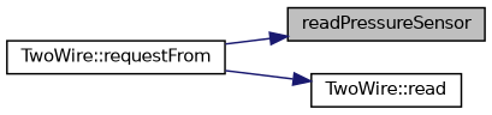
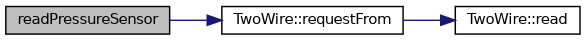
  digraph {
    rankdir=LR
    node [color=black fillcolor=white fontname=Helvetica fontsize=10 shape=record style=filled]
    edge [color=midnightblue fontname=Helvetica fontsize=10 labelfontname=Helvetica labelfontsize=10 style=solid]
    n1 [fillcolor=grey75 fontcolor=black height=0.2 label=readPressureSensor width=0.4]
    n2 [height=0.2 label="TwoWire::requestFrom" width=0.4]
    n3 [height=0.2 label="TwoWire::read" width=0.4]
-   n2 -> n1
+   n1 -> n2
    n2 -> n3
  }
